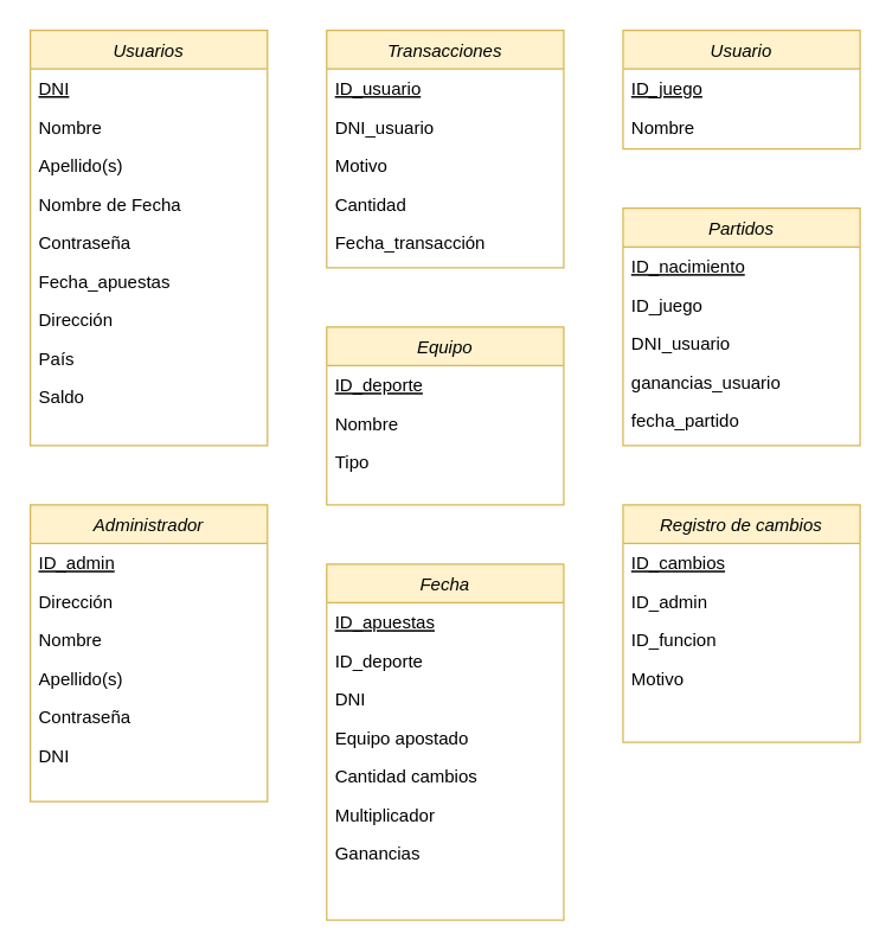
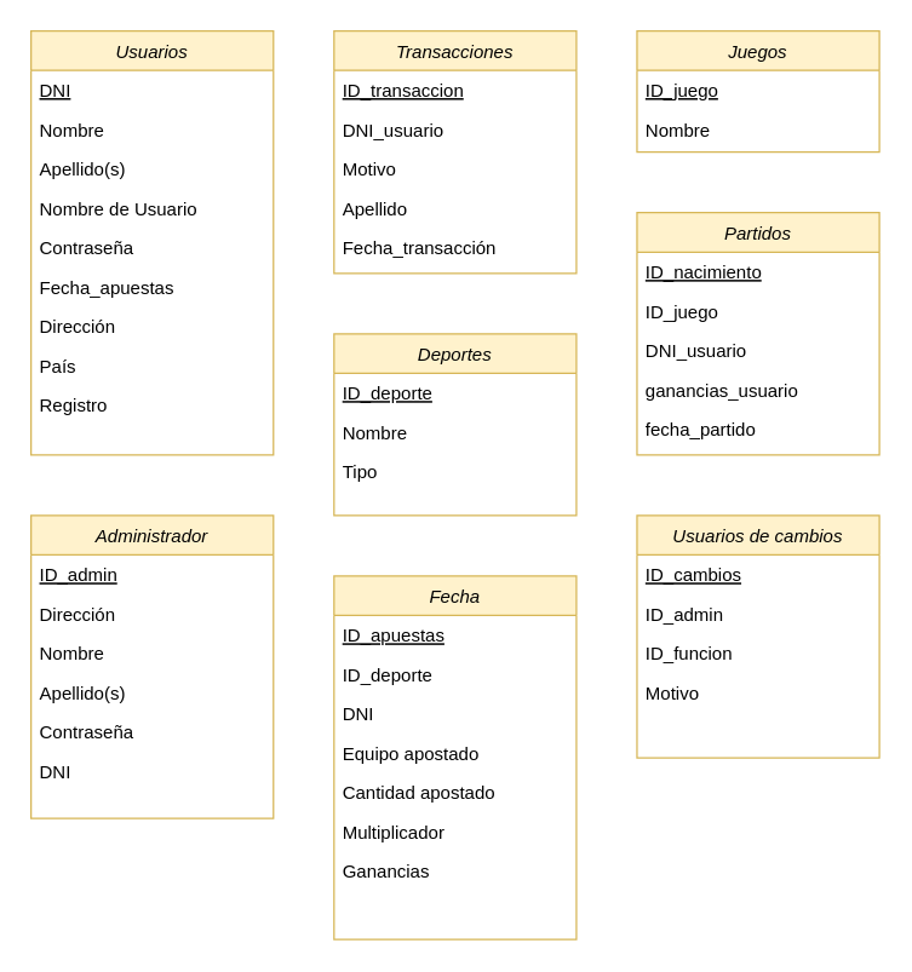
  <mxCell id="0" />
  <mxCell id="1" parent="0" />
  <mxCell id="2" value="Usuarios" style="swimlane;fontStyle=2;align=center;verticalAlign=top;childLayout=stackLayout;horizontal=1;startSize=26;horizontalStack=0;resizeParent=1;resizeLast=0;collapsible=1;marginBottom=0;rounded=0;shadow=0;strokeWidth=1;fillColor=#fff2cc;strokeColor=#d6b656;" vertex="1" parent="1"><mxGeometry x="20" y="20" width="160" height="280" as="geometry"><mxRectangle x="220" y="120" width="160" height="26" as="alternateBounds" /></mxGeometry></mxCell>
  <mxCell id="3" value="DNI" style="text;align=left;verticalAlign=top;spacingLeft=4;spacingRight=4;overflow=hidden;rotatable=0;points=[[0,0.5],[1,0.5]];portConstraint=eastwest;fontStyle=4" vertex="1" parent="2"><mxGeometry y="26" width="160" height="26" as="geometry" /></mxCell>
  <mxCell id="4" value="Nombre" style="text;align=left;verticalAlign=top;spacingLeft=4;spacingRight=4;overflow=hidden;rotatable=0;points=[[0,0.5],[1,0.5]];portConstraint=eastwest;rounded=0;shadow=0;html=0;" vertex="1" parent="2"><mxGeometry y="52" width="160" height="26" as="geometry" /></mxCell>
  <mxCell id="5" value="Apellido(s)" style="text;align=left;verticalAlign=top;spacingLeft=4;spacingRight=4;overflow=hidden;rotatable=0;points=[[0,0.5],[1,0.5]];portConstraint=eastwest;rounded=0;shadow=0;html=0;" vertex="1" parent="2"><mxGeometry y="78" width="160" height="26" as="geometry" /></mxCell>
- <mxCell id="6" value="Nombre de Fecha" style="text;align=left;verticalAlign=top;spacingLeft=4;spacingRight=4;overflow=hidden;rotatable=0;points=[[0,0.5],[1,0.5]];portConstraint=eastwest;rounded=0;shadow=0;html=0;" vertex="1" parent="2"><mxGeometry y="104" width="160" height="26" as="geometry" /></mxCell>
+ <mxCell id="6" value="Nombre de Usuario" style="text;align=left;verticalAlign=top;spacingLeft=4;spacingRight=4;overflow=hidden;rotatable=0;points=[[0,0.5],[1,0.5]];portConstraint=eastwest;rounded=0;shadow=0;html=0;" vertex="1" parent="2"><mxGeometry y="104" width="160" height="26" as="geometry" /></mxCell>
  <mxCell id="7" value="Contraseña" style="text;align=left;verticalAlign=top;spacingLeft=4;spacingRight=4;overflow=hidden;rotatable=0;points=[[0,0.5],[1,0.5]];portConstraint=eastwest;rounded=0;shadow=0;html=0;" vertex="1" parent="2"><mxGeometry y="130" width="160" height="26" as="geometry" /></mxCell>
  <mxCell id="8" value="Fecha_apuestas" style="text;align=left;verticalAlign=top;spacingLeft=4;spacingRight=4;overflow=hidden;rotatable=0;points=[[0,0.5],[1,0.5]];portConstraint=eastwest;rounded=0;shadow=0;html=0;" vertex="1" parent="2"><mxGeometry y="156" width="160" height="26" as="geometry" /></mxCell>
  <mxCell id="9" value="Dirección" style="text;align=left;verticalAlign=top;spacingLeft=4;spacingRight=4;overflow=hidden;rotatable=0;points=[[0,0.5],[1,0.5]];portConstraint=eastwest;rounded=0;shadow=0;html=0;" vertex="1" parent="2"><mxGeometry y="182" width="160" height="26" as="geometry" /></mxCell>
  <mxCell id="10" value="País" style="text;align=left;verticalAlign=top;spacingLeft=4;spacingRight=4;overflow=hidden;rotatable=0;points=[[0,0.5],[1,0.5]];portConstraint=eastwest;rounded=0;shadow=0;html=0;" vertex="1" parent="2"><mxGeometry y="208" width="160" height="26" as="geometry" /></mxCell>
- <mxCell id="11" value="Saldo" style="text;align=left;verticalAlign=top;spacingLeft=4;spacingRight=4;overflow=hidden;rotatable=0;points=[[0,0.5],[1,0.5]];portConstraint=eastwest;rounded=0;shadow=0;html=0;" vertex="1" parent="2"><mxGeometry y="234" width="160" height="26" as="geometry" /></mxCell>
+ <mxCell id="11" value="Registro" style="text;align=left;verticalAlign=top;spacingLeft=4;spacingRight=4;overflow=hidden;rotatable=0;points=[[0,0.5],[1,0.5]];portConstraint=eastwest;rounded=0;shadow=0;html=0;" vertex="1" parent="2"><mxGeometry y="234" width="160" height="26" as="geometry" /></mxCell>
  <mxCell id="12" value="Transacciones" style="swimlane;fontStyle=2;align=center;verticalAlign=top;childLayout=stackLayout;horizontal=1;startSize=26;horizontalStack=0;resizeParent=1;resizeLast=0;collapsible=1;marginBottom=0;rounded=0;shadow=0;strokeWidth=1;fillColor=#fff2cc;strokeColor=#d6b656;" vertex="1" parent="1"><mxGeometry x="220" y="20" width="160" height="160" as="geometry"><mxRectangle x="220" y="120" width="160" height="26" as="alternateBounds" /></mxGeometry></mxCell>
- <mxCell id="13" value="ID_usuario" style="text;align=left;verticalAlign=top;spacingLeft=4;spacingRight=4;overflow=hidden;rotatable=0;points=[[0,0.5],[1,0.5]];portConstraint=eastwest;fontStyle=4" vertex="1" parent="12"><mxGeometry y="26" width="160" height="26" as="geometry" /></mxCell>
+ <mxCell id="13" value="ID_transaccion" style="text;align=left;verticalAlign=top;spacingLeft=4;spacingRight=4;overflow=hidden;rotatable=0;points=[[0,0.5],[1,0.5]];portConstraint=eastwest;fontStyle=4" vertex="1" parent="12"><mxGeometry y="26" width="160" height="26" as="geometry" /></mxCell>
  <mxCell id="14" value="DNI_usuario" style="text;align=left;verticalAlign=top;spacingLeft=4;spacingRight=4;overflow=hidden;rotatable=0;points=[[0,0.5],[1,0.5]];portConstraint=eastwest;rounded=0;shadow=0;html=0;" vertex="1" parent="12"><mxGeometry y="52" width="160" height="26" as="geometry" /></mxCell>
  <mxCell id="15" value="Motivo" style="text;align=left;verticalAlign=top;spacingLeft=4;spacingRight=4;overflow=hidden;rotatable=0;points=[[0,0.5],[1,0.5]];portConstraint=eastwest;rounded=0;shadow=0;html=0;" vertex="1" parent="12"><mxGeometry y="78" width="160" height="26" as="geometry" /></mxCell>
- <mxCell id="16" value="Cantidad" style="text;align=left;verticalAlign=top;spacingLeft=4;spacingRight=4;overflow=hidden;rotatable=0;points=[[0,0.5],[1,0.5]];portConstraint=eastwest;rounded=0;shadow=0;html=0;" vertex="1" parent="12"><mxGeometry y="104" width="160" height="26" as="geometry" /></mxCell>
+ <mxCell id="16" value="Apellido" style="text;align=left;verticalAlign=top;spacingLeft=4;spacingRight=4;overflow=hidden;rotatable=0;points=[[0,0.5],[1,0.5]];portConstraint=eastwest;rounded=0;shadow=0;html=0;" vertex="1" parent="12"><mxGeometry y="104" width="160" height="26" as="geometry" /></mxCell>
  <mxCell id="17" value="Fecha_transacción" style="text;align=left;verticalAlign=top;spacingLeft=4;spacingRight=4;overflow=hidden;rotatable=0;points=[[0,0.5],[1,0.5]];portConstraint=eastwest;rounded=0;shadow=0;html=0;" vertex="1" parent="12"><mxGeometry y="130" width="160" height="26" as="geometry" /></mxCell>
- <mxCell id="18" value="Usuario" style="swimlane;fontStyle=2;align=center;verticalAlign=top;childLayout=stackLayout;horizontal=1;startSize=26;horizontalStack=0;resizeParent=1;resizeLast=0;collapsible=1;marginBottom=0;rounded=0;shadow=0;strokeWidth=1;fillColor=#fff2cc;strokeColor=#d6b656;" vertex="1" parent="1"><mxGeometry x="420" y="20" width="160" height="80" as="geometry"><mxRectangle x="220" y="120" width="160" height="26" as="alternateBounds" /></mxGeometry></mxCell>
+ <mxCell id="18" value="Juegos" style="swimlane;fontStyle=2;align=center;verticalAlign=top;childLayout=stackLayout;horizontal=1;startSize=26;horizontalStack=0;resizeParent=1;resizeLast=0;collapsible=1;marginBottom=0;rounded=0;shadow=0;strokeWidth=1;fillColor=#fff2cc;strokeColor=#d6b656;" vertex="1" parent="1"><mxGeometry x="420" y="20" width="160" height="80" as="geometry"><mxRectangle x="220" y="120" width="160" height="26" as="alternateBounds" /></mxGeometry></mxCell>
  <mxCell id="19" value="ID_juego" style="text;align=left;verticalAlign=top;spacingLeft=4;spacingRight=4;overflow=hidden;rotatable=0;points=[[0,0.5],[1,0.5]];portConstraint=eastwest;fontStyle=4" vertex="1" parent="18"><mxGeometry y="26" width="160" height="26" as="geometry" /></mxCell>
  <mxCell id="20" value="Nombre" style="text;align=left;verticalAlign=top;spacingLeft=4;spacingRight=4;overflow=hidden;rotatable=0;points=[[0,0.5],[1,0.5]];portConstraint=eastwest;rounded=0;shadow=0;html=0;" vertex="1" parent="18"><mxGeometry y="52" width="160" height="26" as="geometry" /></mxCell>
  <mxCell id="21" value="Partidos" style="swimlane;fontStyle=2;align=center;verticalAlign=top;childLayout=stackLayout;horizontal=1;startSize=26;horizontalStack=0;resizeParent=1;resizeLast=0;collapsible=1;marginBottom=0;rounded=0;shadow=0;strokeWidth=1;fillColor=#fff2cc;strokeColor=#d6b656;" vertex="1" parent="1"><mxGeometry x="420" y="140" width="160" height="160" as="geometry"><mxRectangle x="220" y="120" width="160" height="26" as="alternateBounds" /></mxGeometry></mxCell>
  <mxCell id="22" value="ID_nacimiento" style="text;align=left;verticalAlign=top;spacingLeft=4;spacingRight=4;overflow=hidden;rotatable=0;points=[[0,0.5],[1,0.5]];portConstraint=eastwest;fontStyle=4" vertex="1" parent="21"><mxGeometry y="26" width="160" height="26" as="geometry" /></mxCell>
  <mxCell id="23" value="ID_juego" style="text;align=left;verticalAlign=top;spacingLeft=4;spacingRight=4;overflow=hidden;rotatable=0;points=[[0,0.5],[1,0.5]];portConstraint=eastwest;rounded=0;shadow=0;html=0;" vertex="1" parent="21"><mxGeometry y="52" width="160" height="26" as="geometry" /></mxCell>
  <mxCell id="24" value="DNI_usuario" style="text;align=left;verticalAlign=top;spacingLeft=4;spacingRight=4;overflow=hidden;rotatable=0;points=[[0,0.5],[1,0.5]];portConstraint=eastwest;rounded=0;shadow=0;html=0;" vertex="1" parent="21"><mxGeometry y="78" width="160" height="26" as="geometry" /></mxCell>
  <mxCell id="25" value="ganancias_usuario" style="text;align=left;verticalAlign=top;spacingLeft=4;spacingRight=4;overflow=hidden;rotatable=0;points=[[0,0.5],[1,0.5]];portConstraint=eastwest;rounded=0;shadow=0;html=0;" vertex="1" parent="21"><mxGeometry y="104" width="160" height="26" as="geometry" /></mxCell>
  <mxCell id="26" value="fecha_partido" style="text;align=left;verticalAlign=top;spacingLeft=4;spacingRight=4;overflow=hidden;rotatable=0;points=[[0,0.5],[1,0.5]];portConstraint=eastwest;rounded=0;shadow=0;html=0;" vertex="1" parent="21"><mxGeometry y="130" width="160" height="26" as="geometry" /></mxCell>
- <mxCell id="27" value="Equipo" style="swimlane;fontStyle=2;align=center;verticalAlign=top;childLayout=stackLayout;horizontal=1;startSize=26;horizontalStack=0;resizeParent=1;resizeLast=0;collapsible=1;marginBottom=0;rounded=0;shadow=0;strokeWidth=1;fillColor=#fff2cc;strokeColor=#d6b656;" vertex="1" parent="1"><mxGeometry x="220" y="220" width="160" height="120" as="geometry"><mxRectangle x="220" y="120" width="160" height="26" as="alternateBounds" /></mxGeometry></mxCell>
+ <mxCell id="27" value="Deportes" style="swimlane;fontStyle=2;align=center;verticalAlign=top;childLayout=stackLayout;horizontal=1;startSize=26;horizontalStack=0;resizeParent=1;resizeLast=0;collapsible=1;marginBottom=0;rounded=0;shadow=0;strokeWidth=1;fillColor=#fff2cc;strokeColor=#d6b656;" vertex="1" parent="1"><mxGeometry x="220" y="220" width="160" height="120" as="geometry"><mxRectangle x="220" y="120" width="160" height="26" as="alternateBounds" /></mxGeometry></mxCell>
  <mxCell id="28" value="ID_deporte" style="text;align=left;verticalAlign=top;spacingLeft=4;spacingRight=4;overflow=hidden;rotatable=0;points=[[0,0.5],[1,0.5]];portConstraint=eastwest;fontStyle=4" vertex="1" parent="27"><mxGeometry y="26" width="160" height="26" as="geometry" /></mxCell>
  <mxCell id="29" value="Nombre" style="text;align=left;verticalAlign=top;spacingLeft=4;spacingRight=4;overflow=hidden;rotatable=0;points=[[0,0.5],[1,0.5]];portConstraint=eastwest;rounded=0;shadow=0;html=0;" vertex="1" parent="27"><mxGeometry y="52" width="160" height="26" as="geometry" /></mxCell>
  <mxCell id="30" value="Tipo" style="text;align=left;verticalAlign=top;spacingLeft=4;spacingRight=4;overflow=hidden;rotatable=0;points=[[0,0.5],[1,0.5]];portConstraint=eastwest;rounded=0;shadow=0;html=0;" vertex="1" parent="27"><mxGeometry y="78" width="160" height="26" as="geometry" /></mxCell>
  <mxCell id="31" value="Fecha" style="swimlane;fontStyle=2;align=center;verticalAlign=top;childLayout=stackLayout;horizontal=1;startSize=26;horizontalStack=0;resizeParent=1;resizeLast=0;collapsible=1;marginBottom=0;rounded=0;shadow=0;strokeWidth=1;fillColor=#fff2cc;strokeColor=#d6b656;" vertex="1" parent="1"><mxGeometry x="220" y="380" width="160" height="240" as="geometry"><mxRectangle x="220" y="120" width="160" height="26" as="alternateBounds" /></mxGeometry></mxCell>
  <mxCell id="32" value="ID_apuestas" style="text;align=left;verticalAlign=top;spacingLeft=4;spacingRight=4;overflow=hidden;rotatable=0;points=[[0,0.5],[1,0.5]];portConstraint=eastwest;fontStyle=4" vertex="1" parent="31"><mxGeometry y="26" width="160" height="26" as="geometry" /></mxCell>
  <mxCell id="33" value="ID_deporte" style="text;align=left;verticalAlign=top;spacingLeft=4;spacingRight=4;overflow=hidden;rotatable=0;points=[[0,0.5],[1,0.5]];portConstraint=eastwest;rounded=0;shadow=0;html=0;" vertex="1" parent="31"><mxGeometry y="52" width="160" height="26" as="geometry" /></mxCell>
  <mxCell id="34" value="DNI" style="text;align=left;verticalAlign=top;spacingLeft=4;spacingRight=4;overflow=hidden;rotatable=0;points=[[0,0.5],[1,0.5]];portConstraint=eastwest;rounded=0;shadow=0;html=0;" vertex="1" parent="31"><mxGeometry y="78" width="160" height="26" as="geometry" /></mxCell>
  <mxCell id="35" value="Equipo apostado" style="text;align=left;verticalAlign=top;spacingLeft=4;spacingRight=4;overflow=hidden;rotatable=0;points=[[0,0.5],[1,0.5]];portConstraint=eastwest;rounded=0;shadow=0;html=0;" vertex="1" parent="31"><mxGeometry y="104" width="160" height="26" as="geometry" /></mxCell>
- <mxCell id="36" value="Cantidad cambios" style="text;align=left;verticalAlign=top;spacingLeft=4;spacingRight=4;overflow=hidden;rotatable=0;points=[[0,0.5],[1,0.5]];portConstraint=eastwest;rounded=0;shadow=0;html=0;" vertex="1" parent="31"><mxGeometry y="130" width="160" height="26" as="geometry" /></mxCell>
+ <mxCell id="36" value="Cantidad apostado" style="text;align=left;verticalAlign=top;spacingLeft=4;spacingRight=4;overflow=hidden;rotatable=0;points=[[0,0.5],[1,0.5]];portConstraint=eastwest;rounded=0;shadow=0;html=0;" vertex="1" parent="31"><mxGeometry y="130" width="160" height="26" as="geometry" /></mxCell>
  <mxCell id="37" value="Multiplicador" style="text;align=left;verticalAlign=top;spacingLeft=4;spacingRight=4;overflow=hidden;rotatable=0;points=[[0,0.5],[1,0.5]];portConstraint=eastwest;rounded=0;shadow=0;html=0;" vertex="1" parent="31"><mxGeometry y="156" width="160" height="26" as="geometry" /></mxCell>
  <mxCell id="38" value="Ganancias" style="text;align=left;verticalAlign=top;spacingLeft=4;spacingRight=4;overflow=hidden;rotatable=0;points=[[0,0.5],[1,0.5]];portConstraint=eastwest;rounded=0;shadow=0;html=0;" vertex="1" parent="31"><mxGeometry y="182" width="160" height="26" as="geometry" /></mxCell>
  <mxCell id="39" value="Administrador" style="swimlane;fontStyle=2;align=center;verticalAlign=top;childLayout=stackLayout;horizontal=1;startSize=26;horizontalStack=0;resizeParent=1;resizeLast=0;collapsible=1;marginBottom=0;rounded=0;shadow=0;strokeWidth=1;fillColor=#fff2cc;strokeColor=#d6b656;" vertex="1" parent="1"><mxGeometry x="20" y="340" width="160" height="200" as="geometry"><mxRectangle x="220" y="120" width="160" height="26" as="alternateBounds" /></mxGeometry></mxCell>
  <mxCell id="40" value="ID_admin" style="text;align=left;verticalAlign=top;spacingLeft=4;spacingRight=4;overflow=hidden;rotatable=0;points=[[0,0.5],[1,0.5]];portConstraint=eastwest;fontStyle=4" vertex="1" parent="39"><mxGeometry y="26" width="160" height="26" as="geometry" /></mxCell>
  <mxCell id="41" value="Dirección" style="text;align=left;verticalAlign=top;spacingLeft=4;spacingRight=4;overflow=hidden;rotatable=0;points=[[0,0.5],[1,0.5]];portConstraint=eastwest;rounded=0;shadow=0;html=0;" vertex="1" parent="39"><mxGeometry y="52" width="160" height="26" as="geometry" /></mxCell>
  <mxCell id="42" value="Nombre" style="text;align=left;verticalAlign=top;spacingLeft=4;spacingRight=4;overflow=hidden;rotatable=0;points=[[0,0.5],[1,0.5]];portConstraint=eastwest;rounded=0;shadow=0;html=0;" vertex="1" parent="39"><mxGeometry y="78" width="160" height="26" as="geometry" /></mxCell>
  <mxCell id="43" value="Apellido(s)" style="text;align=left;verticalAlign=top;spacingLeft=4;spacingRight=4;overflow=hidden;rotatable=0;points=[[0,0.5],[1,0.5]];portConstraint=eastwest;rounded=0;shadow=0;html=0;" vertex="1" parent="39"><mxGeometry y="104" width="160" height="26" as="geometry" /></mxCell>
  <mxCell id="44" value="Contraseña" style="text;align=left;verticalAlign=top;spacingLeft=4;spacingRight=4;overflow=hidden;rotatable=0;points=[[0,0.5],[1,0.5]];portConstraint=eastwest;rounded=0;shadow=0;html=0;" vertex="1" parent="39"><mxGeometry y="130" width="160" height="26" as="geometry" /></mxCell>
  <mxCell id="45" value="DNI" style="text;align=left;verticalAlign=top;spacingLeft=4;spacingRight=4;overflow=hidden;rotatable=0;points=[[0,0.5],[1,0.5]];portConstraint=eastwest;rounded=0;shadow=0;html=0;" vertex="1" parent="39"><mxGeometry y="156" width="160" height="26" as="geometry" /></mxCell>
- <mxCell id="46" value="Registro de cambios" style="swimlane;fontStyle=2;align=center;verticalAlign=top;childLayout=stackLayout;horizontal=1;startSize=26;horizontalStack=0;resizeParent=1;resizeLast=0;collapsible=1;marginBottom=0;rounded=0;shadow=0;strokeWidth=1;fillColor=#fff2cc;strokeColor=#d6b656;" vertex="1" parent="1"><mxGeometry x="420" y="340" width="160" height="160" as="geometry"><mxRectangle x="220" y="120" width="160" height="26" as="alternateBounds" /></mxGeometry></mxCell>
+ <mxCell id="46" value="Usuarios de cambios" style="swimlane;fontStyle=2;align=center;verticalAlign=top;childLayout=stackLayout;horizontal=1;startSize=26;horizontalStack=0;resizeParent=1;resizeLast=0;collapsible=1;marginBottom=0;rounded=0;shadow=0;strokeWidth=1;fillColor=#fff2cc;strokeColor=#d6b656;" vertex="1" parent="1"><mxGeometry x="420" y="340" width="160" height="160" as="geometry"><mxRectangle x="220" y="120" width="160" height="26" as="alternateBounds" /></mxGeometry></mxCell>
  <mxCell id="47" value="ID_cambios" style="text;align=left;verticalAlign=top;spacingLeft=4;spacingRight=4;overflow=hidden;rotatable=0;points=[[0,0.5],[1,0.5]];portConstraint=eastwest;fontStyle=4" vertex="1" parent="46"><mxGeometry y="26" width="160" height="26" as="geometry" /></mxCell>
  <mxCell id="48" value="ID_admin" style="text;align=left;verticalAlign=top;spacingLeft=4;spacingRight=4;overflow=hidden;rotatable=0;points=[[0,0.5],[1,0.5]];portConstraint=eastwest;rounded=0;shadow=0;html=0;" vertex="1" parent="46"><mxGeometry y="52" width="160" height="26" as="geometry" /></mxCell>
  <mxCell id="49" value="ID_funcion" style="text;align=left;verticalAlign=top;spacingLeft=4;spacingRight=4;overflow=hidden;rotatable=0;points=[[0,0.5],[1,0.5]];portConstraint=eastwest;rounded=0;shadow=0;html=0;" vertex="1" parent="46"><mxGeometry y="78" width="160" height="26" as="geometry" /></mxCell>
  <mxCell id="50" value="Motivo" style="text;align=left;verticalAlign=top;spacingLeft=4;spacingRight=4;overflow=hidden;rotatable=0;points=[[0,0.5],[1,0.5]];portConstraint=eastwest;rounded=0;shadow=0;html=0;" vertex="1" parent="46"><mxGeometry y="104" width="160" height="26" as="geometry" /></mxCell>
